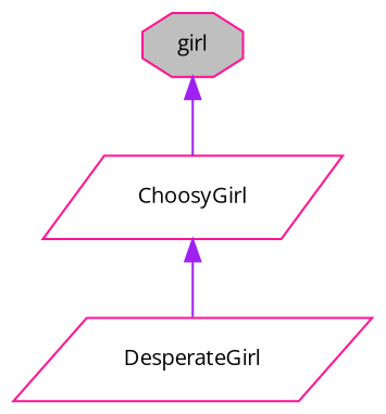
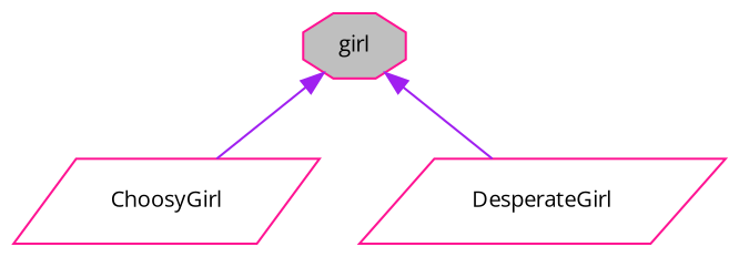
  digraph {
    fontname="Open Sans"
    node [color=deeppink fillcolor=white fontname="Open Sans" fontsize=10 shape=parallelogram style=filled]
    edge [color=purple dir=back fontname="Open Sans" fontsize=10 labelfontname=Helvetica labelfontsize=10 style=solid]
    n1 [fillcolor=grey75 fontcolor=black height=0.2 label=girl shape=octagon width=0.4]
    n2 [height=0.2 label=ChoosyGirl width=0.4]
    n3 [height=0.2 label=DesperateGirl width=0.4]
    n1 -> n2
-   n2 -> n3
+   n1 -> n3
  }
